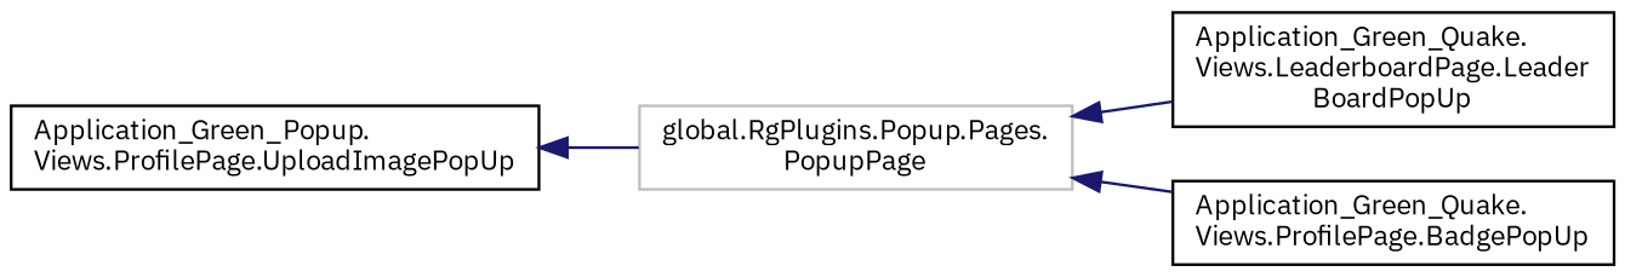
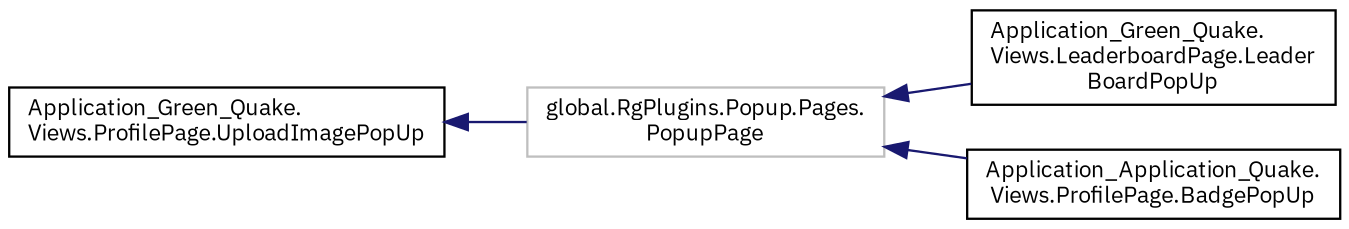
  digraph {
    fontname="IBM Plex Sans"
    rankdir=LR
    node [color=black fillcolor=white fontname="IBM Plex Sans" fontsize=10 shape=record style=filled]
    edge [color=midnightblue dir=back fontname="IBM Plex Sans" fontsize=10 labelfontname=Helvetica labelfontsize=10 style=solid]
    n1 [color=grey75 height=0.2 label="global.RgPlugins.Popup.Pages.\lPopupPage" width=0.4]
    n2 [height=0.2 label="Application_Green_Quake.\lViews.LeaderboardPage.Leader\lBoardPopUp" width=0.4]
-   n3 [height=0.2 label="Application_Green_Quake.\lViews.ProfilePage.BadgePopUp" width=0.4]
-   n4 [height=0.2 label="Application_Green_Popup.\lViews.ProfilePage.UploadImagePopUp" width=0.4]
+   n3 [height=0.2 label="Application_Application_Quake.\lViews.ProfilePage.BadgePopUp" width=0.4]
+   n4 [height=0.2 label="Application_Green_Quake.\lViews.ProfilePage.UploadImagePopUp" width=0.4]
    n1 -> n2
    n1 -> n3
    n4 -> n1
  }
